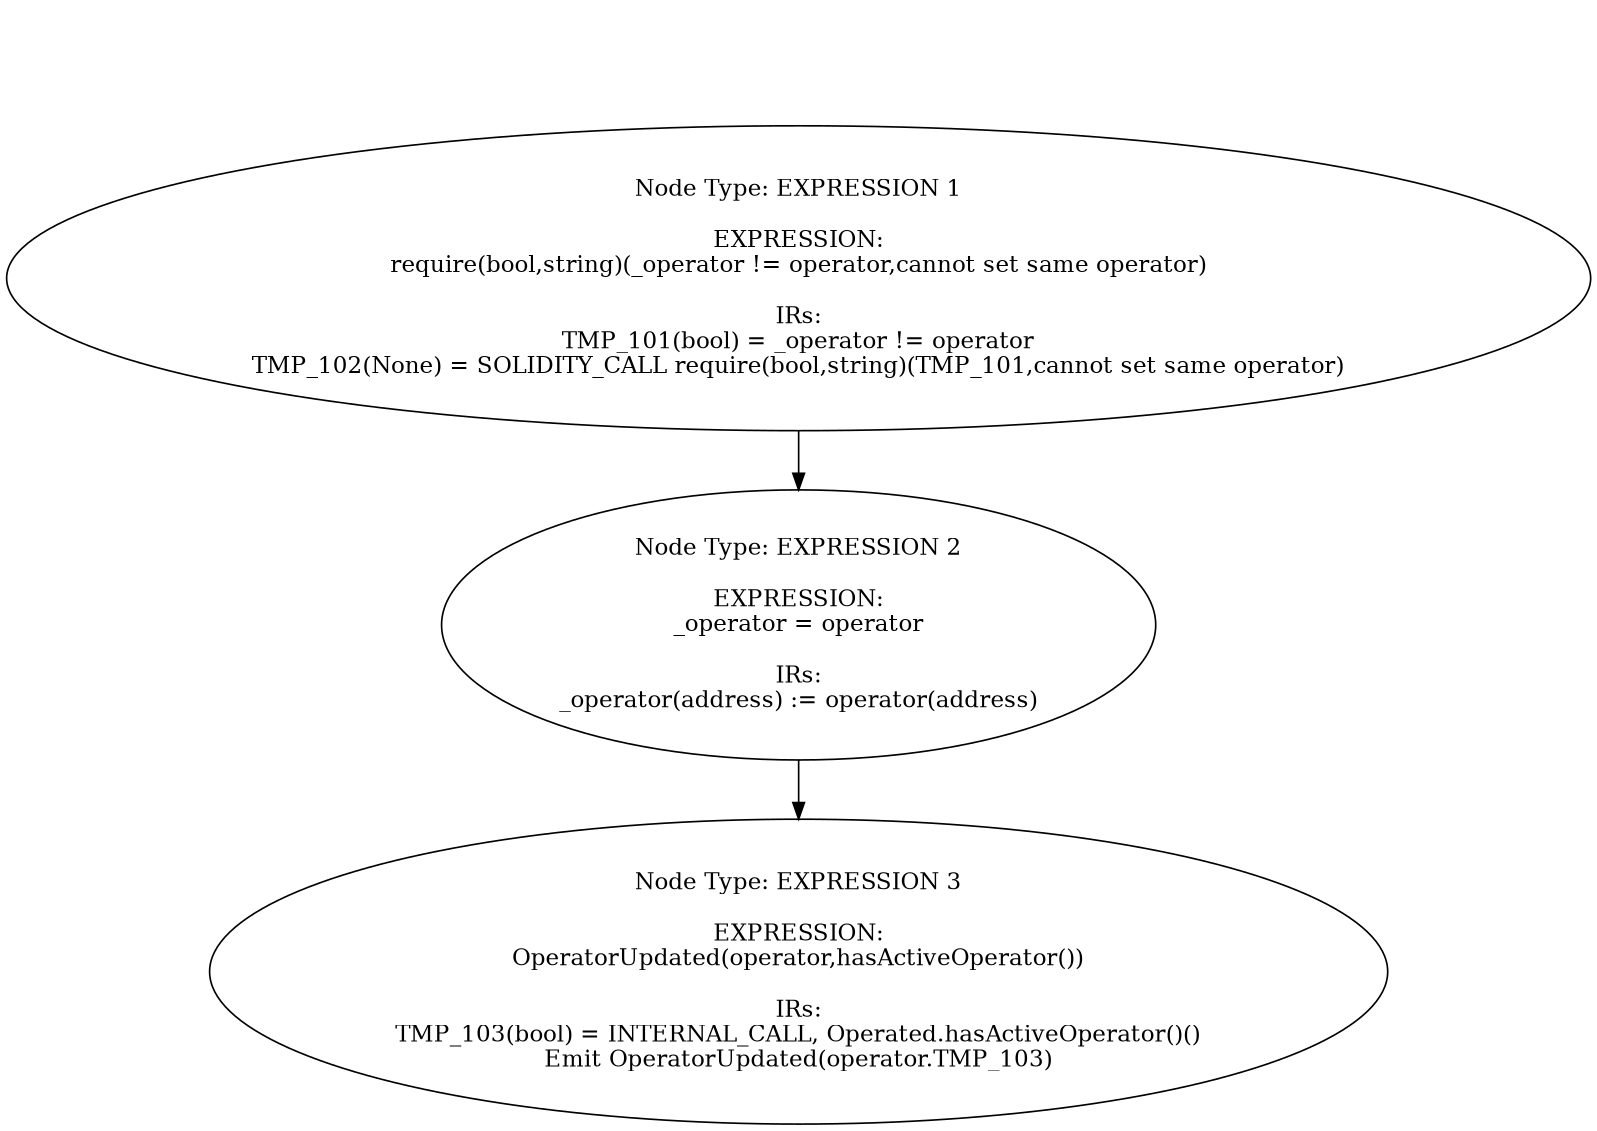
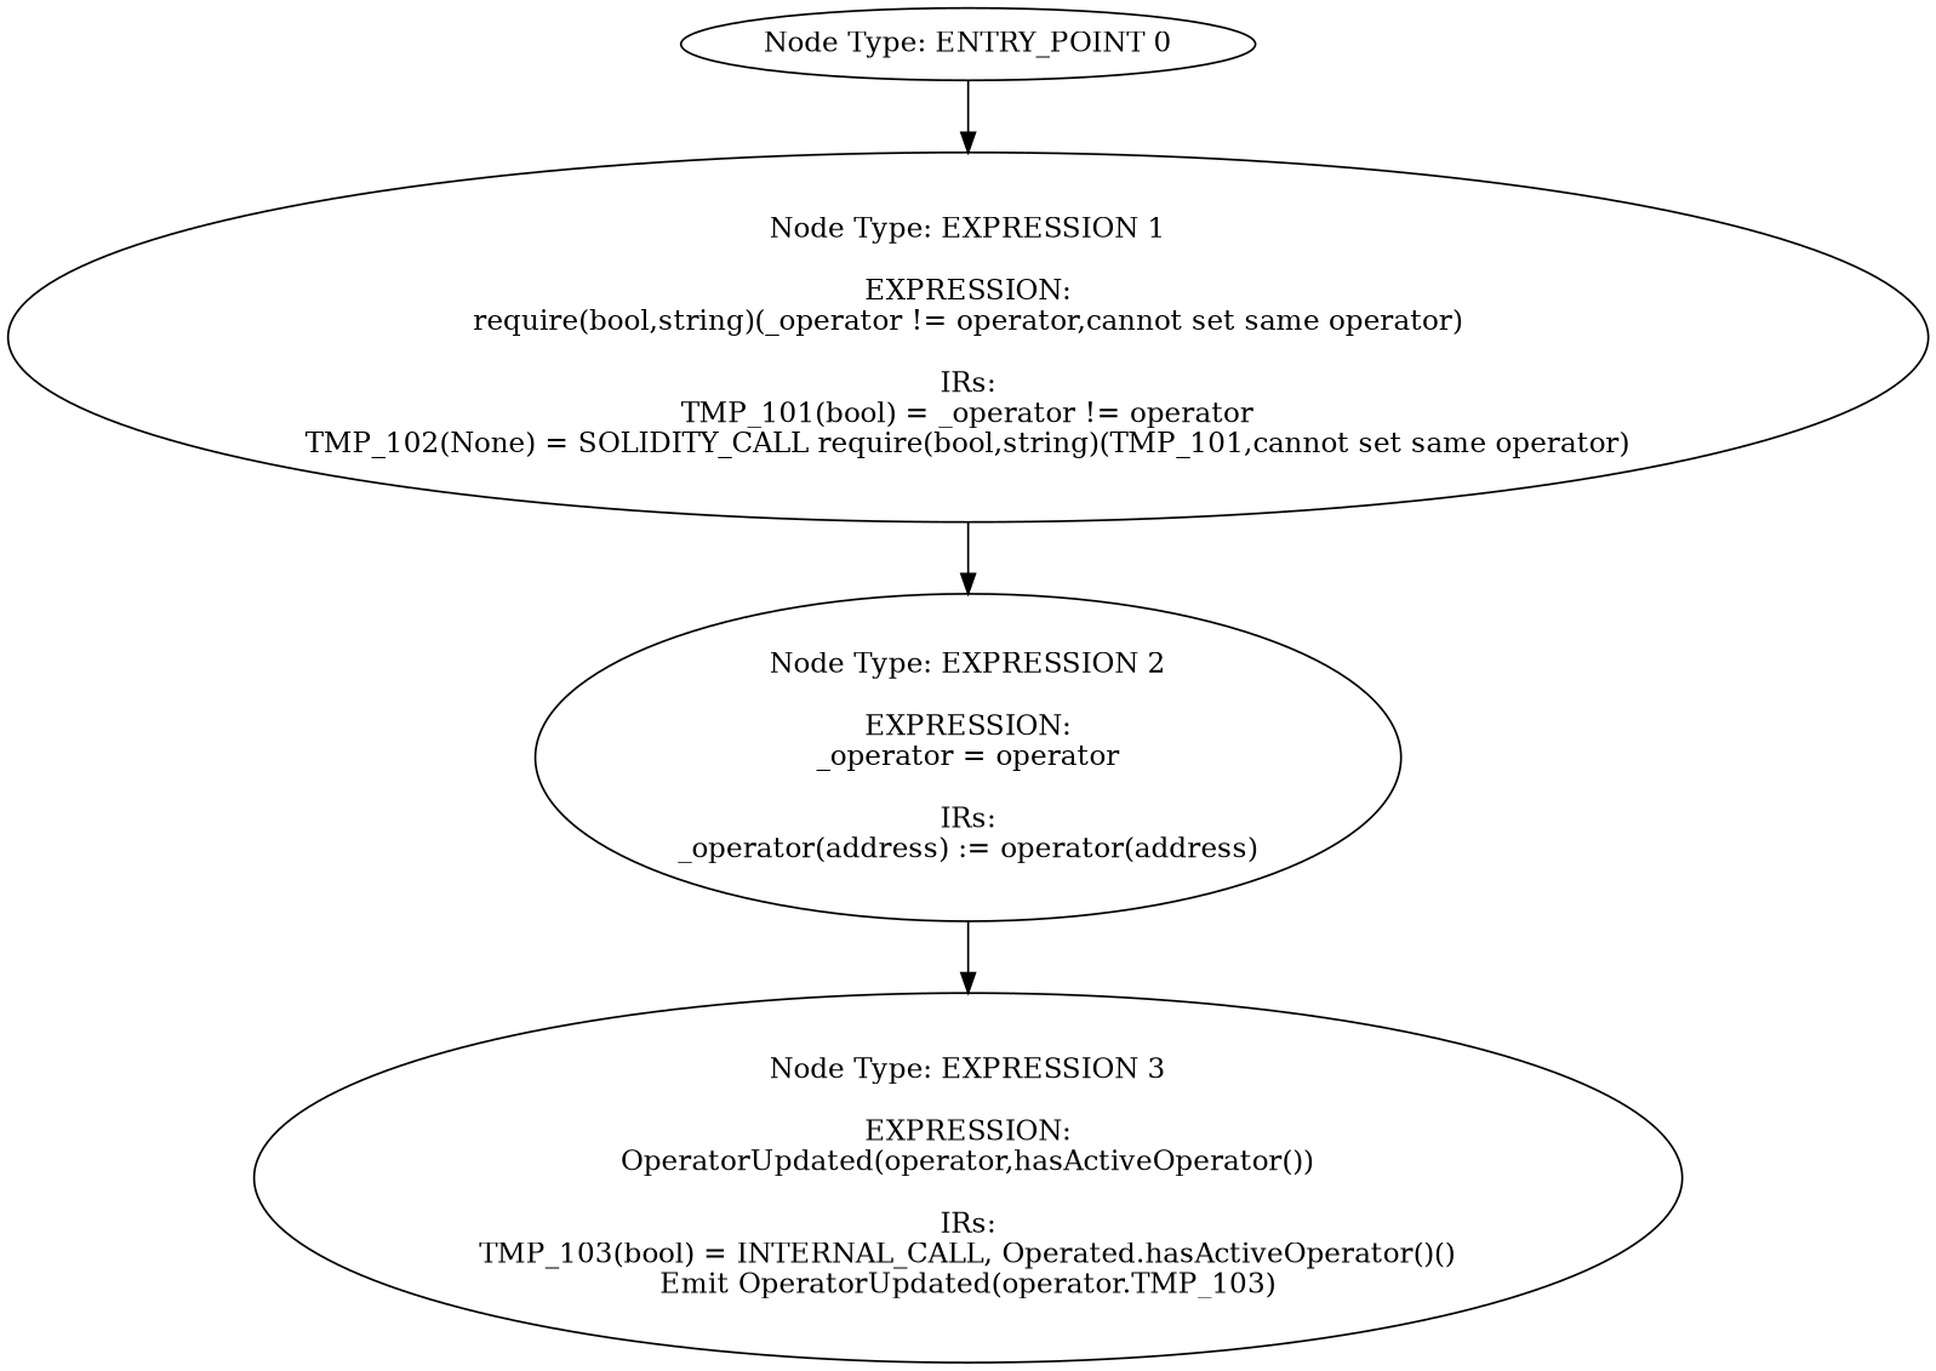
  digraph {
+   n1 [label="Node Type: ENTRY_POINT 0\n"]
    n2 [label="Node Type: EXPRESSION 1\n\nEXPRESSION:\nrequire(bool,string)(_operator != operator,cannot set same operator)\n\nIRs:\nTMP_101(bool) = _operator != operator\nTMP_102(None) = SOLIDITY_CALL require(bool,string)(TMP_101,cannot set same operator)"]
    n3 [label="Node Type: EXPRESSION 2\n\nEXPRESSION:\n_operator = operator\n\nIRs:\n_operator(address) := operator(address)"]
    n4 [label="Node Type: EXPRESSION 3\n\nEXPRESSION:\nOperatorUpdated(operator,hasActiveOperator())\n\nIRs:\nTMP_103(bool) = INTERNAL_CALL, Operated.hasActiveOperator()()\nEmit OperatorUpdated(operator.TMP_103)"]
+   n1 -> n2
    n2 -> n3
    n3 -> n4
  }
